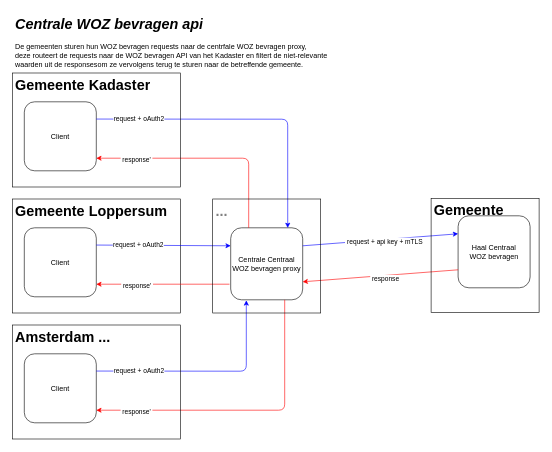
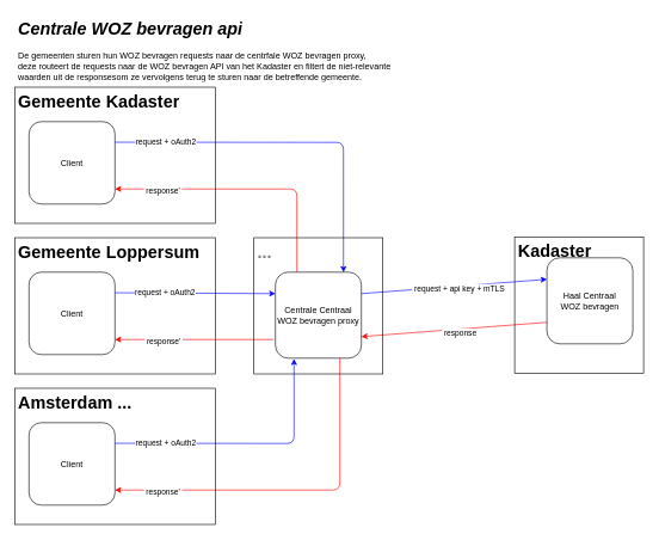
  <mxCell id="0" />
  <mxCell id="1" parent="0" />
  <mxCell id="2" value="&lt;h1&gt;&lt;i&gt;Centrale WOZ bevragen api&lt;br&gt;&lt;/i&gt;&lt;/h1&gt;" style="text;html=1;spacing=5;spacingTop=-20;whiteSpace=wrap;overflow=hidden;rounded=0;labelBorderColor=none;" vertex="1" parent="1"><mxGeometry x="20" y="20" width="429" height="190" as="geometry" /></mxCell>
  <mxCell id="3" value="&lt;h1&gt;Gemeente Loppersum&lt;br&gt;&lt;/h1&gt;" style="text;html=1;spacing=5;spacingTop=-20;whiteSpace=wrap;overflow=hidden;rounded=0;labelBorderColor=none;strokeColor=#000000;" parent="1" vertex="1"><mxGeometry x="20" y="331" width="280" height="190" as="geometry" /></mxCell>
  <mxCell id="4" value="Haal Centraal&lt;br&gt;WOZ bevragen" style="rounded=1;whiteSpace=wrap;html=1;" parent="1" vertex="1"><mxGeometry x="763" y="359" width="120" height="120" as="geometry" /></mxCell>
  <mxCell id="5" value="Centrale Centraal&lt;br&gt;WOZ bevragen proxy" style="rounded=1;whiteSpace=wrap;html=1;" parent="1" vertex="1"><mxGeometry x="384" y="379" width="120" height="120" as="geometry" /></mxCell>
  <mxCell id="6" value="Client" style="rounded=1;whiteSpace=wrap;html=1;" parent="1" vertex="1"><mxGeometry x="40" y="379" width="120" height="115" as="geometry" /></mxCell>
  <mxCell id="7" value="" style="endArrow=classic;html=1;exitX=1;exitY=0.25;exitDx=0;exitDy=0;entryX=0;entryY=0.25;entryDx=0;entryDy=0;strokeColor=#0000FF;" parent="1" source="5" target="4" edge="1"><mxGeometry width="50" height="50" relative="1" as="geometry"><mxPoint x="420" y="541.667" as="sourcePoint" /><mxPoint x="592" y="409" as="targetPoint" /></mxGeometry></mxCell>
  <mxCell id="8" value="&amp;nbsp;request + api key + mTLS&amp;nbsp;" style="edgeLabel;html=1;align=center;verticalAlign=middle;resizable=0;points=[];" parent="7" vertex="1" connectable="0"><mxGeometry x="-0.276" y="1" relative="1" as="geometry"><mxPoint x="43" y="1" as="offset" /></mxGeometry></mxCell>
  <mxCell id="9" value="" style="endArrow=classic;html=1;exitX=1;exitY=0.25;exitDx=0;exitDy=0;entryX=0;entryY=0.25;entryDx=0;entryDy=0;strokeColor=#0000FF;" parent="1" source="6" target="5" edge="1"><mxGeometry width="50" height="50" relative="1" as="geometry"><mxPoint x="160" y="489" as="sourcePoint" /><mxPoint x="210" y="439" as="targetPoint" /></mxGeometry></mxCell>
  <mxCell id="10" value="request + oAuth2" style="edgeLabel;html=1;align=center;verticalAlign=middle;resizable=0;points=[];" parent="9" vertex="1" connectable="0"><mxGeometry x="-0.231" y="1" relative="1" as="geometry"><mxPoint x="-17" as="offset" /></mxGeometry></mxCell>
  <mxCell id="11" value="" style="endArrow=classic;html=1;entryX=1;entryY=0.75;entryDx=0;entryDy=0;exitX=0;exitY=0.75;exitDx=0;exitDy=0;strokeColor=#FF0000;" parent="1" source="4" target="5" edge="1"><mxGeometry width="50" height="50" relative="1" as="geometry"><mxPoint x="430" y="589" as="sourcePoint" /><mxPoint x="480" y="539" as="targetPoint" /></mxGeometry></mxCell>
  <mxCell id="12" value="&amp;nbsp;response&amp;nbsp;" style="edgeLabel;html=1;align=center;verticalAlign=middle;resizable=0;points=[];" parent="11" vertex="1" connectable="0"><mxGeometry x="0.229" y="2" relative="1" as="geometry"><mxPoint x="38" as="offset" /></mxGeometry></mxCell>
  <mxCell id="13" value="" style="endArrow=classic;html=1;strokeColor=#FF0000;" parent="1" edge="1"><mxGeometry width="50" height="50" relative="1" as="geometry"><mxPoint x="382" y="473" as="sourcePoint" /><mxPoint x="160" y="473" as="targetPoint" /></mxGeometry></mxCell>
  <mxCell id="14" value="&amp;nbsp;response'&amp;nbsp;" style="edgeLabel;html=1;align=center;verticalAlign=middle;resizable=0;points=[];" parent="13" vertex="1" connectable="0"><mxGeometry x="0.298" y="2" relative="1" as="geometry"><mxPoint x="-11" as="offset" /></mxGeometry></mxCell>
- <mxCell id="15" value="&lt;h1&gt;Gemeente&lt;/h1&gt;" style="text;html=1;fillColor=none;spacing=5;spacingTop=-20;whiteSpace=wrap;overflow=hidden;rounded=0;strokeColor=#000000;" parent="1" vertex="1"><mxGeometry x="718" y="330" width="180" height="190" as="geometry" /></mxCell>
+ <mxCell id="15" value="&lt;h1&gt;Kadaster&lt;/h1&gt;" style="text;html=1;fillColor=none;spacing=5;spacingTop=-20;whiteSpace=wrap;overflow=hidden;rounded=0;strokeColor=#000000;" parent="1" vertex="1"><mxGeometry x="718" y="330" width="180" height="190" as="geometry" /></mxCell>
  <mxCell id="16" value="&lt;div&gt;De gemeenten sturen hun WOZ bevragen requests naar de centrfale WOZ bevragen proxy, &lt;br&gt;deze routeert de requests naar de WOZ bevragen API van het Kadaster en filtert de niet-relevante waarden uit de responsesom ze vervolgens terug te sturen naar de betreffende gemeente.&lt;br&gt;&lt;/div&gt;" style="text;html=1;spacing=5;spacingTop=-20;whiteSpace=wrap;overflow=hidden;rounded=0;labelBorderColor=none;" vertex="1" parent="1"><mxGeometry x="20" y="81" width="550" height="55" as="geometry" /></mxCell>
  <mxCell id="17" value="Client" style="rounded=1;whiteSpace=wrap;html=1;" vertex="1" parent="1"><mxGeometry x="40" y="169" width="120" height="115" as="geometry" /></mxCell>
  <mxCell id="18" value="" style="endArrow=classic;html=1;exitX=1;exitY=0.25;exitDx=0;exitDy=0;entryX=0.792;entryY=0.002;entryDx=0;entryDy=0;entryPerimeter=0;strokeColor=#0000FF;" edge="1" parent="1" source="17" target="5"><mxGeometry width="50" height="50" relative="1" as="geometry"><mxPoint x="160" y="279" as="sourcePoint" /><mxPoint x="310" y="199" as="targetPoint" /><Array as="points"><mxPoint x="479" y="198" /></Array></mxGeometry></mxCell>
  <mxCell id="19" value="request + oAuth2" style="edgeLabel;html=1;align=center;verticalAlign=middle;resizable=0;points=[];" vertex="1" connectable="0" parent="18"><mxGeometry x="-0.231" y="1" relative="1" as="geometry"><mxPoint x="-122" as="offset" /></mxGeometry></mxCell>
  <mxCell id="20" value="" style="endArrow=classic;html=1;exitX=0.25;exitY=0;exitDx=0;exitDy=0;strokeColor=#FF0000;" edge="1" parent="1" source="5"><mxGeometry width="50" height="50" relative="1" as="geometry"><mxPoint x="310" y="263" as="sourcePoint" /><mxPoint x="160" y="263" as="targetPoint" /><Array as="points"><mxPoint x="414" y="263" /></Array></mxGeometry></mxCell>
  <mxCell id="21" value="&amp;nbsp;response'&amp;nbsp;" style="edgeLabel;html=1;align=center;verticalAlign=middle;resizable=0;points=[];" vertex="1" connectable="0" parent="20"><mxGeometry x="0.298" y="2" relative="1" as="geometry"><mxPoint x="-64" as="offset" /></mxGeometry></mxCell>
  <mxCell id="22" value="&lt;h1&gt;Gemeente Kadaster&lt;br&gt;&lt;/h1&gt;" style="text;html=1;spacing=5;spacingTop=-20;whiteSpace=wrap;overflow=hidden;rounded=0;labelBorderColor=none;strokeColor=#000000;" vertex="1" parent="1"><mxGeometry x="20" y="121" width="280" height="190" as="geometry" /></mxCell>
  <mxCell id="23" value="Client" style="rounded=1;whiteSpace=wrap;html=1;" vertex="1" parent="1"><mxGeometry x="40" y="589" width="120" height="115" as="geometry" /></mxCell>
  <mxCell id="24" value="" style="endArrow=classic;html=1;exitX=1;exitY=0.25;exitDx=0;exitDy=0;strokeColor=#0000FF;" edge="1" parent="1" source="23"><mxGeometry width="50" height="50" relative="1" as="geometry"><mxPoint x="160" y="699" as="sourcePoint" /><mxPoint x="410" y="500" as="targetPoint" /><Array as="points"><mxPoint x="410" y="618" /></Array></mxGeometry></mxCell>
  <mxCell id="25" value="request + oAuth2" style="edgeLabel;html=1;align=center;verticalAlign=middle;resizable=0;points=[];" vertex="1" connectable="0" parent="24"><mxGeometry x="-0.231" y="1" relative="1" as="geometry"><mxPoint x="-71" as="offset" /></mxGeometry></mxCell>
  <mxCell id="26" value="" style="endArrow=classic;html=1;exitX=0.75;exitY=1;exitDx=0;exitDy=0;strokeColor=#FF0000;" edge="1" parent="1" source="5"><mxGeometry width="50" height="50" relative="1" as="geometry"><mxPoint x="310" y="683" as="sourcePoint" /><mxPoint x="160" y="683" as="targetPoint" /><Array as="points"><mxPoint x="474" y="683" /></Array></mxGeometry></mxCell>
  <mxCell id="27" value="&amp;nbsp;response'&amp;nbsp;" style="edgeLabel;html=1;align=center;verticalAlign=middle;resizable=0;points=[];" vertex="1" connectable="0" parent="26"><mxGeometry x="0.298" y="2" relative="1" as="geometry"><mxPoint x="-109" as="offset" /></mxGeometry></mxCell>
  <mxCell id="28" value="&lt;h1&gt;Amsterdam ...&lt;br&gt;&lt;/h1&gt;" style="text;html=1;spacing=5;spacingTop=-20;whiteSpace=wrap;overflow=hidden;rounded=0;labelBorderColor=none;strokeColor=#000000;" vertex="1" parent="1"><mxGeometry x="20" y="541" width="280" height="190" as="geometry" /></mxCell>
  <mxCell id="29" value="&lt;h1&gt;&lt;font color=&quot;#808080&quot;&gt;...&lt;/font&gt;&lt;br&gt;&lt;/h1&gt;" style="text;html=1;fillColor=none;spacing=5;spacingTop=-20;whiteSpace=wrap;overflow=hidden;rounded=0;strokeColor=#000000;" vertex="1" parent="1"><mxGeometry x="354" y="331" width="180" height="190" as="geometry" /></mxCell>
